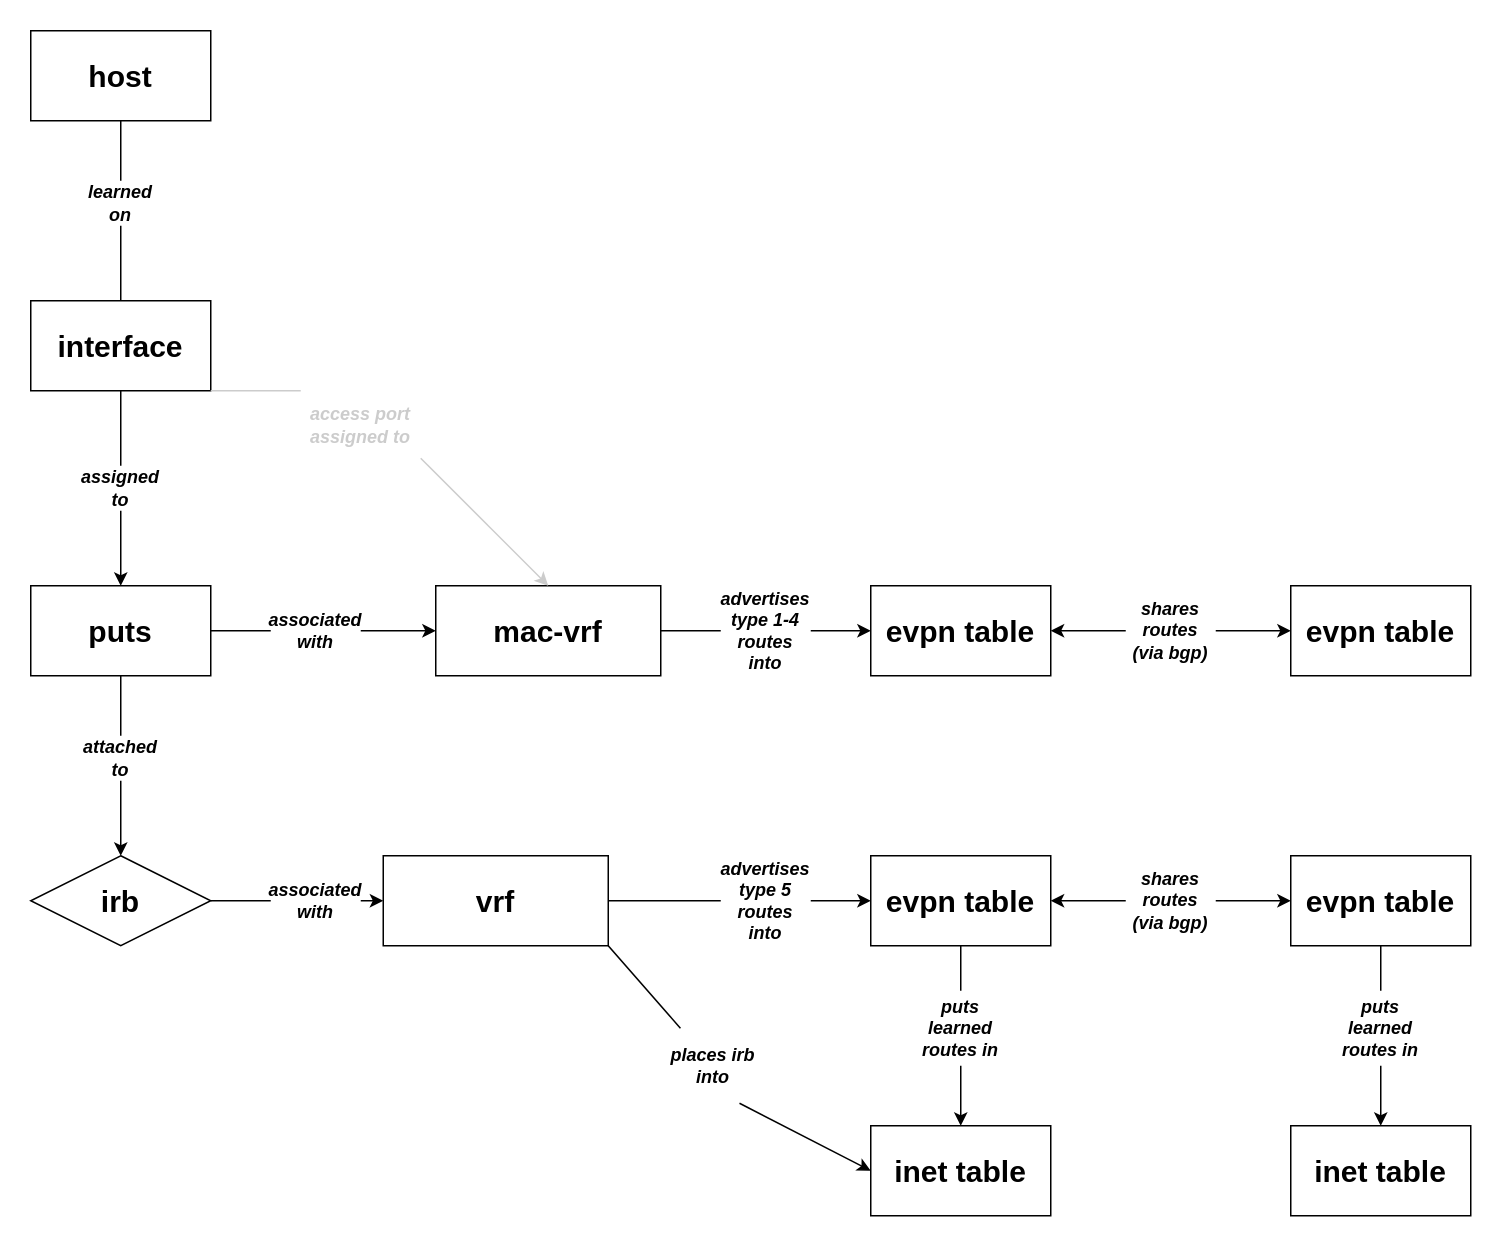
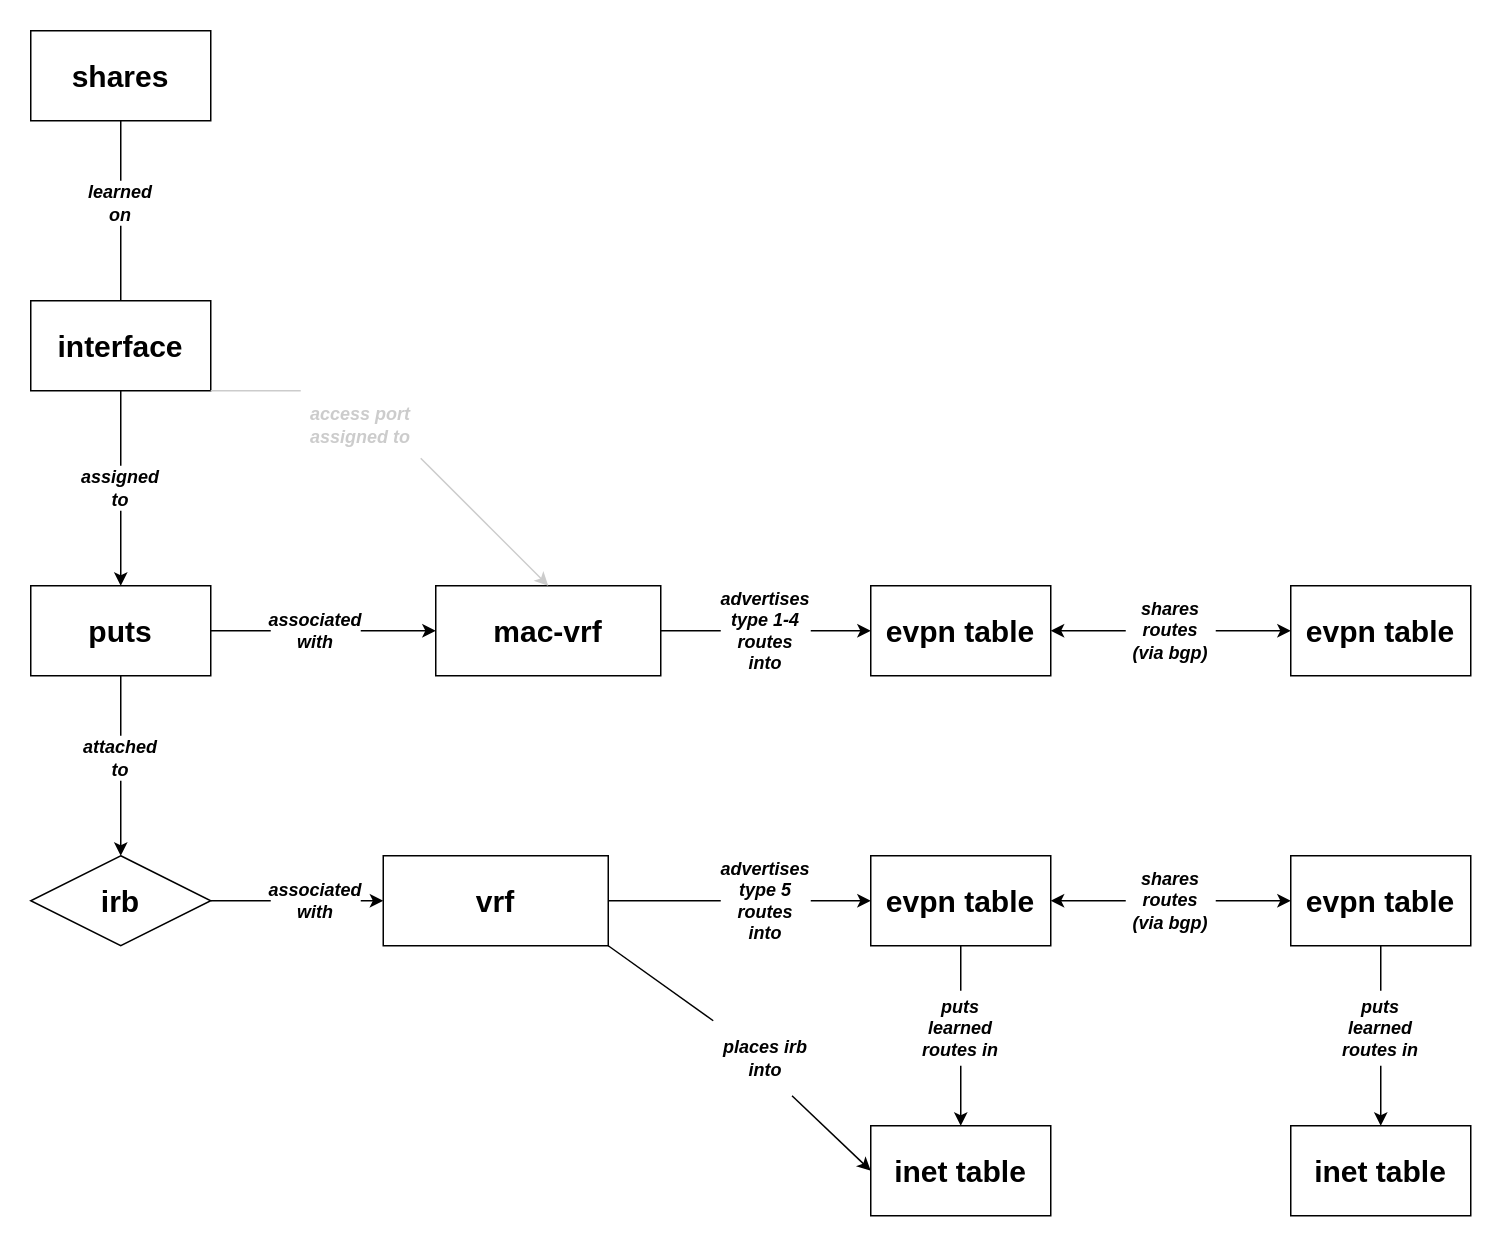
  <mxCell id="0" />
  <mxCell id="1" parent="0" />
  <mxCell id="2" value="&lt;font style=&quot;font-size: 20px;&quot;&gt;&lt;b&gt;puts&lt;/b&gt;&lt;/font&gt;" style="rounded=0;whiteSpace=wrap;html=1;" vertex="1" parent="1"><mxGeometry x="20" y="390" width="120" height="60" as="geometry" /></mxCell>
  <mxCell id="3" value="&lt;font style=&quot;font-size: 20px;&quot;&gt;&lt;b&gt;irb&lt;/b&gt;&lt;/font&gt;" style="rhombus;whiteSpace=wrap;html=1;" vertex="1" parent="1"><mxGeometry x="20" y="570" width="120" height="60" as="geometry" /></mxCell>
  <mxCell id="4" value="&lt;font size=&quot;1&quot; style=&quot;&quot;&gt;&lt;b style=&quot;font-size: 20px;&quot;&gt;mac-vrf&lt;/b&gt;&lt;/font&gt;" style="rounded=0;whiteSpace=wrap;html=1;" vertex="1" parent="1"><mxGeometry x="290" y="390" width="150" height="60" as="geometry" /></mxCell>
  <mxCell id="5" value="&lt;font size=&quot;1&quot; style=&quot;&quot;&gt;&lt;b style=&quot;font-size: 20px;&quot;&gt;vrf&lt;/b&gt;&lt;/font&gt;" style="rounded=0;whiteSpace=wrap;html=1;" vertex="1" parent="1"><mxGeometry x="255" y="570" width="150" height="60" as="geometry" /></mxCell>
  <mxCell id="6" value="" style="endArrow=none;html=1;rounded=0;entryX=1;entryY=0.5;entryDx=0;entryDy=0;exitX=0;exitY=0.5;exitDx=0;exitDy=0;startArrow=classic;startFill=1;" edge="1" parent="1" source="4" target="7"><mxGeometry width="50" height="50" relative="1" as="geometry"><mxPoint x="290" y="420" as="sourcePoint" /><mxPoint x="140" y="420" as="targetPoint" /></mxGeometry></mxCell>
  <mxCell id="7" value="&lt;b&gt;&lt;i&gt;associated with&lt;/i&gt;&lt;/b&gt;" style="text;html=1;align=center;verticalAlign=middle;whiteSpace=wrap;rounded=0;" vertex="1" parent="1"><mxGeometry x="180" y="405" width="60" height="30" as="geometry" /></mxCell>
  <mxCell id="8" value="" style="endArrow=none;html=1;rounded=0;entryX=1;entryY=0.5;entryDx=0;entryDy=0;exitX=0;exitY=0.5;exitDx=0;exitDy=0;" edge="1" parent="1" source="7" target="2"><mxGeometry width="50" height="50" relative="1" as="geometry"><mxPoint x="80" y="450" as="sourcePoint" /><mxPoint x="130" y="400" as="targetPoint" /></mxGeometry></mxCell>
  <mxCell id="9" value="" style="endArrow=none;html=1;rounded=0;entryX=0.5;entryY=1;entryDx=0;entryDy=0;exitX=0.5;exitY=0;exitDx=0;exitDy=0;" edge="1" parent="1" source="11" target="2"><mxGeometry width="50" height="50" relative="1" as="geometry"><mxPoint x="80" y="440" as="sourcePoint" /><mxPoint x="130" y="390" as="targetPoint" /></mxGeometry></mxCell>
  <mxCell id="10" value="" style="endArrow=none;html=1;rounded=0;entryX=0.5;entryY=1;entryDx=0;entryDy=0;exitX=0.5;exitY=0;exitDx=0;exitDy=0;startArrow=classic;startFill=1;" edge="1" parent="1" source="3" target="11"><mxGeometry width="50" height="50" relative="1" as="geometry"><mxPoint x="80" y="570" as="sourcePoint" /><mxPoint x="80" y="450" as="targetPoint" /></mxGeometry></mxCell>
  <mxCell id="11" value="&lt;b&gt;&lt;i&gt;attached to&lt;/i&gt;&lt;/b&gt;" style="text;html=1;align=center;verticalAlign=middle;whiteSpace=wrap;rounded=0;" vertex="1" parent="1"><mxGeometry x="50" y="490" width="60" height="30" as="geometry" /></mxCell>
  <mxCell id="12" value="" style="endArrow=none;html=1;rounded=0;entryX=1;entryY=0.5;entryDx=0;entryDy=0;exitX=0;exitY=0.5;exitDx=0;exitDy=0;" edge="1" parent="1" source="14" target="3"><mxGeometry width="50" height="50" relative="1" as="geometry"><mxPoint x="80" y="440" as="sourcePoint" /><mxPoint x="130" y="390" as="targetPoint" /></mxGeometry></mxCell>
  <mxCell id="13" value="" style="endArrow=none;html=1;rounded=0;entryX=1;entryY=0.5;entryDx=0;entryDy=0;exitX=0;exitY=0.5;exitDx=0;exitDy=0;startArrow=classic;startFill=1;" edge="1" parent="1" source="5" target="14"><mxGeometry width="50" height="50" relative="1" as="geometry"><mxPoint x="290" y="600" as="sourcePoint" /><mxPoint x="140" y="600" as="targetPoint" /></mxGeometry></mxCell>
  <mxCell id="14" value="&lt;b&gt;&lt;i&gt;associated with&lt;/i&gt;&lt;/b&gt;" style="text;html=1;align=center;verticalAlign=middle;whiteSpace=wrap;rounded=0;" vertex="1" parent="1"><mxGeometry x="180" y="585" width="60" height="30" as="geometry" /></mxCell>
  <mxCell id="15" value="&lt;span style=&quot;font-size: 20px;&quot;&gt;&lt;b&gt;interface&lt;/b&gt;&lt;/span&gt;" style="rounded=0;whiteSpace=wrap;html=1;" vertex="1" parent="1"><mxGeometry x="20" y="200" width="120" height="60" as="geometry" /></mxCell>
  <mxCell id="16" value="" style="endArrow=none;html=1;rounded=0;entryX=0.5;entryY=1;entryDx=0;entryDy=0;exitX=0.5;exitY=0;exitDx=0;exitDy=0;" edge="1" parent="1" source="18" target="15"><mxGeometry width="50" height="50" relative="1" as="geometry"><mxPoint x="80" y="480" as="sourcePoint" /><mxPoint x="130" y="430" as="targetPoint" /></mxGeometry></mxCell>
  <mxCell id="17" value="" style="endArrow=none;html=1;rounded=0;entryX=0.5;entryY=1;entryDx=0;entryDy=0;exitX=0.5;exitY=0;exitDx=0;exitDy=0;startArrow=classic;startFill=1;" edge="1" parent="1" source="2" target="18"><mxGeometry width="50" height="50" relative="1" as="geometry"><mxPoint x="80" y="390" as="sourcePoint" /><mxPoint x="80" y="260" as="targetPoint" /></mxGeometry></mxCell>
  <mxCell id="18" value="&lt;b&gt;&lt;i&gt;assigned to&lt;/i&gt;&lt;/b&gt;" style="text;html=1;align=center;verticalAlign=middle;whiteSpace=wrap;rounded=0;" vertex="1" parent="1"><mxGeometry x="50" y="310" width="60" height="30" as="geometry" /></mxCell>
  <mxCell id="19" value="&lt;span style=&quot;font-size: 20px;&quot;&gt;&lt;b&gt;evpn table&lt;/b&gt;&lt;/span&gt;" style="rounded=0;whiteSpace=wrap;html=1;" vertex="1" parent="1"><mxGeometry x="580" y="390" width="120" height="60" as="geometry" /></mxCell>
  <mxCell id="20" value="" style="endArrow=classic;html=1;rounded=0;exitX=1;exitY=0.5;exitDx=0;exitDy=0;entryX=0;entryY=0.5;entryDx=0;entryDy=0;startArrow=none;startFill=0;endFill=1;" edge="1" parent="1" source="22" target="19"><mxGeometry width="50" height="50" relative="1" as="geometry"><mxPoint x="290" y="420" as="sourcePoint" /><mxPoint x="340" y="370" as="targetPoint" /></mxGeometry></mxCell>
  <mxCell id="21" value="" style="endArrow=none;html=1;rounded=0;exitX=1;exitY=0.5;exitDx=0;exitDy=0;entryX=0;entryY=0.5;entryDx=0;entryDy=0;" edge="1" parent="1" source="4" target="22"><mxGeometry width="50" height="50" relative="1" as="geometry"><mxPoint x="440" y="420" as="sourcePoint" /><mxPoint x="580" y="420" as="targetPoint" /></mxGeometry></mxCell>
  <mxCell id="22" value="&lt;b&gt;&lt;i&gt;advertises type 1-4 routes&lt;/i&gt;&lt;/b&gt;&lt;div&gt;&lt;b&gt;&lt;i&gt;into&lt;/i&gt;&lt;/b&gt;&lt;/div&gt;" style="text;html=1;align=center;verticalAlign=middle;whiteSpace=wrap;rounded=0;" vertex="1" parent="1"><mxGeometry x="480" y="405" width="60" height="30" as="geometry" /></mxCell>
  <mxCell id="23" value="&lt;span style=&quot;font-size: 20px;&quot;&gt;&lt;b&gt;evpn table&lt;/b&gt;&lt;/span&gt;" style="rounded=0;whiteSpace=wrap;html=1;" vertex="1" parent="1"><mxGeometry x="580" y="570" width="120" height="60" as="geometry" /></mxCell>
  <mxCell id="24" value="" style="endArrow=classic;html=1;rounded=0;exitX=1;exitY=0.5;exitDx=0;exitDy=0;entryX=0;entryY=0.5;entryDx=0;entryDy=0;startArrow=none;startFill=0;endFill=1;" edge="1" parent="1" source="26" target="23"><mxGeometry width="50" height="50" relative="1" as="geometry"><mxPoint x="290" y="510" as="sourcePoint" /><mxPoint x="340" y="460" as="targetPoint" /></mxGeometry></mxCell>
  <mxCell id="25" value="" style="endArrow=none;html=1;rounded=0;exitX=1;exitY=0.5;exitDx=0;exitDy=0;entryX=0;entryY=0.5;entryDx=0;entryDy=0;" edge="1" parent="1" source="5" target="26"><mxGeometry width="50" height="50" relative="1" as="geometry"><mxPoint x="440" y="600" as="sourcePoint" /><mxPoint x="580" y="600" as="targetPoint" /></mxGeometry></mxCell>
  <mxCell id="26" value="&lt;b&gt;&lt;i&gt;advertises type 5 routes into&lt;/i&gt;&lt;/b&gt;" style="text;html=1;align=center;verticalAlign=middle;whiteSpace=wrap;rounded=0;" vertex="1" parent="1"><mxGeometry x="480" y="585" width="60" height="30" as="geometry" /></mxCell>
  <mxCell id="27" value="&lt;span style=&quot;font-size: 20px;&quot;&gt;&lt;b&gt;inet table&lt;/b&gt;&lt;/span&gt;" style="rounded=0;whiteSpace=wrap;html=1;" vertex="1" parent="1"><mxGeometry x="580" y="750" width="120" height="60" as="geometry" /></mxCell>
  <mxCell id="28" value="" style="endArrow=classic;html=1;rounded=0;exitX=0.75;exitY=1;exitDx=0;exitDy=0;entryX=0;entryY=0.5;entryDx=0;entryDy=0;startArrow=none;startFill=0;endFill=1;" edge="1" parent="1" source="30" target="27"><mxGeometry width="50" height="50" relative="1" as="geometry"><mxPoint x="280" y="570" as="sourcePoint" /><mxPoint x="330" y="520" as="targetPoint" /></mxGeometry></mxCell>
  <mxCell id="29" value="" style="endArrow=none;html=1;rounded=0;exitX=1;exitY=1;exitDx=0;exitDy=0;" edge="1" parent="1" source="5" target="30"><mxGeometry width="50" height="50" relative="1" as="geometry"><mxPoint x="440" y="630" as="sourcePoint" /><mxPoint x="580" y="780" as="targetPoint" /></mxGeometry></mxCell>
- <mxCell id="30" value="&lt;b&gt;&lt;i&gt;places irb into&lt;/i&gt;&lt;/b&gt;" style="text;html=1;align=center;verticalAlign=middle;whiteSpace=wrap;rounded=0;" vertex="1" parent="1"><mxGeometry x="440" y="685" width="70" height="50" as="geometry" /></mxCell>
- <mxCell id="31" value="&lt;span style=&quot;font-size: 20px;&quot;&gt;&lt;b&gt;host&lt;/b&gt;&lt;/span&gt;" style="rounded=0;whiteSpace=wrap;html=1;" vertex="1" parent="1"><mxGeometry x="20" y="20" width="120" height="60" as="geometry" /></mxCell>
+ <mxCell id="30" value="&lt;b&gt;&lt;i&gt;places irb into&lt;/i&gt;&lt;/b&gt;" style="text;html=1;align=center;verticalAlign=middle;whiteSpace=wrap;rounded=0;" vertex="1" parent="1"><mxGeometry x="475" y="680" width="70" height="50" as="geometry" /></mxCell>
+ <mxCell id="31" value="&lt;span style=&quot;font-size: 20px;&quot;&gt;&lt;b&gt;shares&lt;/b&gt;&lt;/span&gt;" style="rounded=0;whiteSpace=wrap;html=1;" vertex="1" parent="1"><mxGeometry x="20" y="20" width="120" height="60" as="geometry" /></mxCell>
  <mxCell id="32" value="" style="endArrow=none;html=1;rounded=0;entryX=0.5;entryY=1;entryDx=0;entryDy=0;exitX=0.5;exitY=0;exitDx=0;exitDy=0;" edge="1" parent="1" source="41" target="31"><mxGeometry width="50" height="50" relative="1" as="geometry"><mxPoint x="250" y="290" as="sourcePoint" /><mxPoint x="300" y="240" as="targetPoint" /></mxGeometry></mxCell>
  <mxCell id="33" value="" style="endArrow=none;html=1;rounded=0;entryX=1;entryY=1;entryDx=0;entryDy=0;exitX=0;exitY=0;exitDx=0;exitDy=0;fontColor=#CCCCCC;fillColor=#f5f5f5;strokeColor=#CCCCCC;" edge="1" parent="1" source="35" target="15"><mxGeometry width="50" height="50" relative="1" as="geometry"><mxPoint x="240" y="410" as="sourcePoint" /><mxPoint x="290" y="360" as="targetPoint" /></mxGeometry></mxCell>
  <mxCell id="34" value="" style="endArrow=none;html=1;rounded=0;entryX=1;entryY=1;entryDx=0;entryDy=0;exitX=0.5;exitY=0;exitDx=0;exitDy=0;startArrow=classic;startFill=1;strokeColor=#CCCCCC;" edge="1" parent="1" source="4" target="35"><mxGeometry width="50" height="50" relative="1" as="geometry"><mxPoint x="365" y="390" as="sourcePoint" /><mxPoint x="140" y="260" as="targetPoint" /></mxGeometry></mxCell>
  <mxCell id="35" value="&lt;b&gt;&lt;i&gt;access port assigned to&lt;/i&gt;&lt;/b&gt;" style="text;html=1;align=center;verticalAlign=middle;whiteSpace=wrap;rounded=0;fontColor=#CCCCCC;" vertex="1" parent="1"><mxGeometry x="200" y="260" width="80" height="45" as="geometry" /></mxCell>
  <mxCell id="36" value="&lt;span style=&quot;font-size: 20px;&quot;&gt;&lt;b&gt;evpn table&lt;/b&gt;&lt;/span&gt;" style="rounded=0;whiteSpace=wrap;html=1;" vertex="1" parent="1"><mxGeometry x="860" y="570" width="120" height="60" as="geometry" /></mxCell>
  <mxCell id="37" value="" style="endArrow=classic;html=1;rounded=0;exitX=1;exitY=0.5;exitDx=0;exitDy=0;entryX=0;entryY=0.5;entryDx=0;entryDy=0;startArrow=none;startFill=0;" edge="1" parent="1" source="46" target="36"><mxGeometry width="50" height="50" relative="1" as="geometry"><mxPoint x="560" y="620" as="sourcePoint" /><mxPoint x="610" y="570" as="targetPoint" /></mxGeometry></mxCell>
  <mxCell id="38" value="&lt;span style=&quot;font-size: 20px;&quot;&gt;&lt;b&gt;evpn table&lt;/b&gt;&lt;/span&gt;" style="rounded=0;whiteSpace=wrap;html=1;" vertex="1" parent="1"><mxGeometry x="860" y="390" width="120" height="60" as="geometry" /></mxCell>
  <mxCell id="39" value="&lt;span style=&quot;font-size: 20px;&quot;&gt;&lt;b&gt;inet table&lt;/b&gt;&lt;/span&gt;" style="rounded=0;whiteSpace=wrap;html=1;" vertex="1" parent="1"><mxGeometry x="860" y="750" width="120" height="60" as="geometry" /></mxCell>
  <mxCell id="40" value="" style="endArrow=none;html=1;rounded=0;entryX=0.5;entryY=1;entryDx=0;entryDy=0;exitX=0.5;exitY=0;exitDx=0;exitDy=0;" edge="1" parent="1" source="15" target="41"><mxGeometry width="50" height="50" relative="1" as="geometry"><mxPoint x="80" y="200" as="sourcePoint" /><mxPoint x="80" y="80" as="targetPoint" /></mxGeometry></mxCell>
  <mxCell id="41" value="&lt;b&gt;&lt;i&gt;learned on&lt;/i&gt;&lt;/b&gt;" style="text;html=1;align=center;verticalAlign=middle;whiteSpace=wrap;rounded=0;" vertex="1" parent="1"><mxGeometry x="50" y="120" width="60" height="30" as="geometry" /></mxCell>
  <mxCell id="42" value="" style="endArrow=none;startArrow=none;html=1;rounded=0;entryX=0.5;entryY=1;entryDx=0;entryDy=0;exitX=0.5;exitY=0;exitDx=0;exitDy=0;startFill=0;endFill=0;" edge="1" parent="1" source="44" target="23"><mxGeometry width="50" height="50" relative="1" as="geometry"><mxPoint x="730" y="690" as="sourcePoint" /><mxPoint x="780" y="640" as="targetPoint" /></mxGeometry></mxCell>
  <mxCell id="43" value="" style="endArrow=none;startArrow=classic;html=1;rounded=0;entryX=0.5;entryY=1;entryDx=0;entryDy=0;exitX=0.5;exitY=0;exitDx=0;exitDy=0;startFill=1;endFill=0;" edge="1" parent="1" source="27" target="44"><mxGeometry width="50" height="50" relative="1" as="geometry"><mxPoint x="640" y="750" as="sourcePoint" /><mxPoint x="640" y="630" as="targetPoint" /></mxGeometry></mxCell>
  <mxCell id="44" value="&lt;b&gt;&lt;i&gt;puts learned routes in&lt;/i&gt;&lt;/b&gt;" style="text;html=1;align=center;verticalAlign=middle;whiteSpace=wrap;rounded=0;" vertex="1" parent="1"><mxGeometry x="610" y="660" width="60" height="50" as="geometry" /></mxCell>
  <mxCell id="45" value="" style="endArrow=none;html=1;rounded=0;exitX=1;exitY=0.5;exitDx=0;exitDy=0;entryX=0;entryY=0.5;entryDx=0;entryDy=0;startArrow=classic;startFill=1;endFill=0;" edge="1" parent="1" source="23" target="46"><mxGeometry width="50" height="50" relative="1" as="geometry"><mxPoint x="700" y="600" as="sourcePoint" /><mxPoint x="860" y="600" as="targetPoint" /></mxGeometry></mxCell>
  <mxCell id="46" value="shares routes&lt;div&gt;(via bgp)&lt;/div&gt;" style="text;html=1;align=center;verticalAlign=middle;whiteSpace=wrap;rounded=0;fontStyle=3" vertex="1" parent="1"><mxGeometry x="750" y="585" width="60" height="30" as="geometry" /></mxCell>
  <mxCell id="47" value="" style="endArrow=classic;startArrow=none;html=1;rounded=0;entryX=1;entryY=0.5;entryDx=0;entryDy=0;exitX=0;exitY=0.5;exitDx=0;exitDy=0;endFill=1;startFill=0;" edge="1" parent="1" source="49" target="19"><mxGeometry width="50" height="50" relative="1" as="geometry"><mxPoint x="680" y="650" as="sourcePoint" /><mxPoint x="730" y="600" as="targetPoint" /></mxGeometry></mxCell>
  <mxCell id="48" value="" style="endArrow=none;startArrow=classic;html=1;rounded=0;entryX=1;entryY=0.5;entryDx=0;entryDy=0;exitX=0;exitY=0.5;exitDx=0;exitDy=0;startFill=1;endFill=0;" edge="1" parent="1" source="38" target="49"><mxGeometry width="50" height="50" relative="1" as="geometry"><mxPoint x="860" y="420" as="sourcePoint" /><mxPoint x="700" y="420" as="targetPoint" /></mxGeometry></mxCell>
  <mxCell id="49" value="shares routes&lt;div&gt;(via bgp)&lt;/div&gt;" style="text;html=1;align=center;verticalAlign=middle;whiteSpace=wrap;rounded=0;fontStyle=3" vertex="1" parent="1"><mxGeometry x="750" y="405" width="60" height="30" as="geometry" /></mxCell>
  <mxCell id="50" value="" style="endArrow=classic;html=1;rounded=0;exitX=0.5;exitY=1;exitDx=0;exitDy=0;entryX=0.5;entryY=0;entryDx=0;entryDy=0;" edge="1" parent="1" source="52" target="39"><mxGeometry width="50" height="50" relative="1" as="geometry"><mxPoint x="680" y="650" as="sourcePoint" /><mxPoint x="730" y="600" as="targetPoint" /></mxGeometry></mxCell>
  <mxCell id="51" value="" style="endArrow=none;html=1;rounded=0;exitX=0.5;exitY=1;exitDx=0;exitDy=0;entryX=0.5;entryY=0;entryDx=0;entryDy=0;endFill=0;" edge="1" parent="1" source="36" target="52"><mxGeometry width="50" height="50" relative="1" as="geometry"><mxPoint x="920" y="630" as="sourcePoint" /><mxPoint x="920" y="750" as="targetPoint" /></mxGeometry></mxCell>
  <mxCell id="52" value="&lt;b&gt;&lt;i&gt;puts learned routes in&lt;/i&gt;&lt;/b&gt;" style="text;html=1;align=center;verticalAlign=middle;whiteSpace=wrap;rounded=0;" vertex="1" parent="1"><mxGeometry x="890" y="660" width="60" height="50" as="geometry" /></mxCell>
